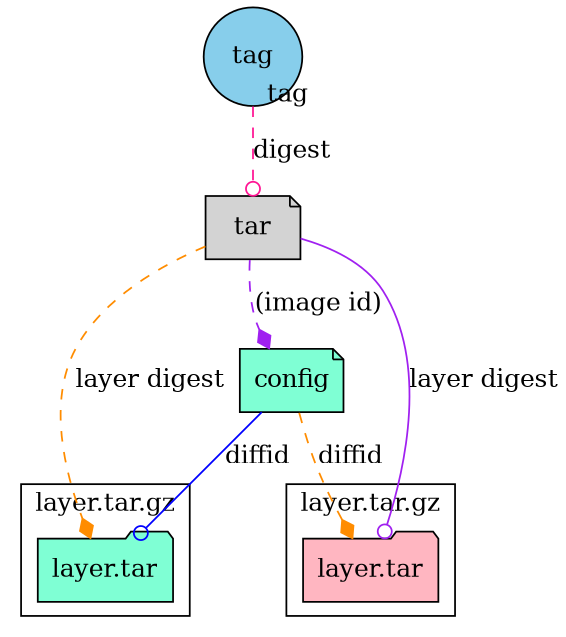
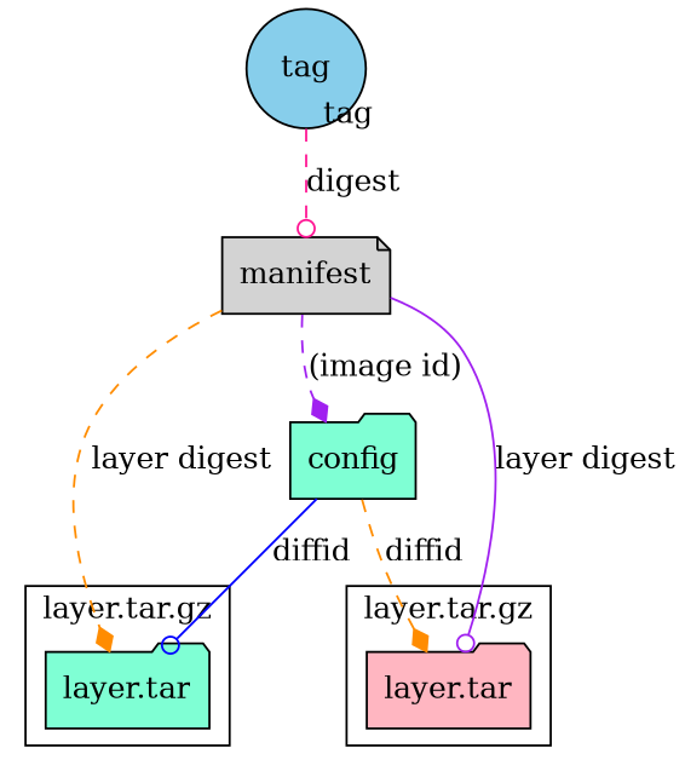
  digraph {
    compound=true
    rankdir=TB
    node [fillcolor=aquamarine shape=folder style=filled]
    edge [arrowhead=odot color=darkorange style=dashed]
    n1 [label="layer.tar"]
    n2 [fillcolor=lightpink label="layer.tar"]
    tag [color=black fillcolor=skyblue shape=circle width=0.1]
-   manifest [fillcolor=lightgrey shape=note label=tar]
-   config [shape=note]
+   manifest [fillcolor=lightgrey shape=note]
+   config
    subgraph cluster_1 {
      label="layer.tar.gz"
      n1
    }
    subgraph cluster_2 {
      label="layer.tar.gz"
      n2
    }
    tag -> manifest [color=deeppink label=digest labelangle=108 labeldistance=2.1 taillabel=tag tailport=head]
    manifest -> n1 [arrowhead=diamond label="layer digest"]
    manifest -> n2 [color=purple label="layer digest" style=solid]
    manifest -> config [arrowhead=diamond color=purple label="(image id)"]
    config -> n1 [color=blue label=diffid style=solid]
    config -> n2 [arrowhead=diamond label=diffid]
  }
